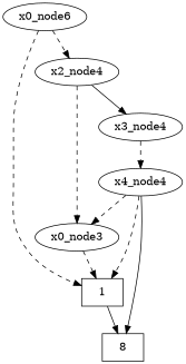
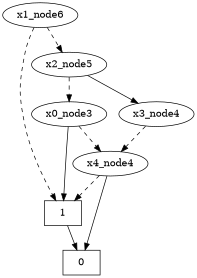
  digraph {
    edge [style=dashed]
-   0 [shape=box label=8]
+   0 [shape=box]
    1 [shape=box]
    n3 [label=x4_node4]
    n4 [label=x0_node3]
    x3_node4
-   x2_node5 [label=x2_node4]
-   x1_node6 [label=x0_node6]
+   x2_node5
+   x1_node6
    1 -> 0 [style=""]
    n3 -> 0 [style=""]
    n3 -> 1
-   n4 -> 1
-   n3 -> n4
+   n4 -> 1 [style=""]
+   n4 -> n3
    x3_node4 -> n3
    x2_node5 -> n4
    x2_node5 -> x3_node4 [style=""]
    x1_node6 -> 1
    x1_node6 -> x2_node5
  }
